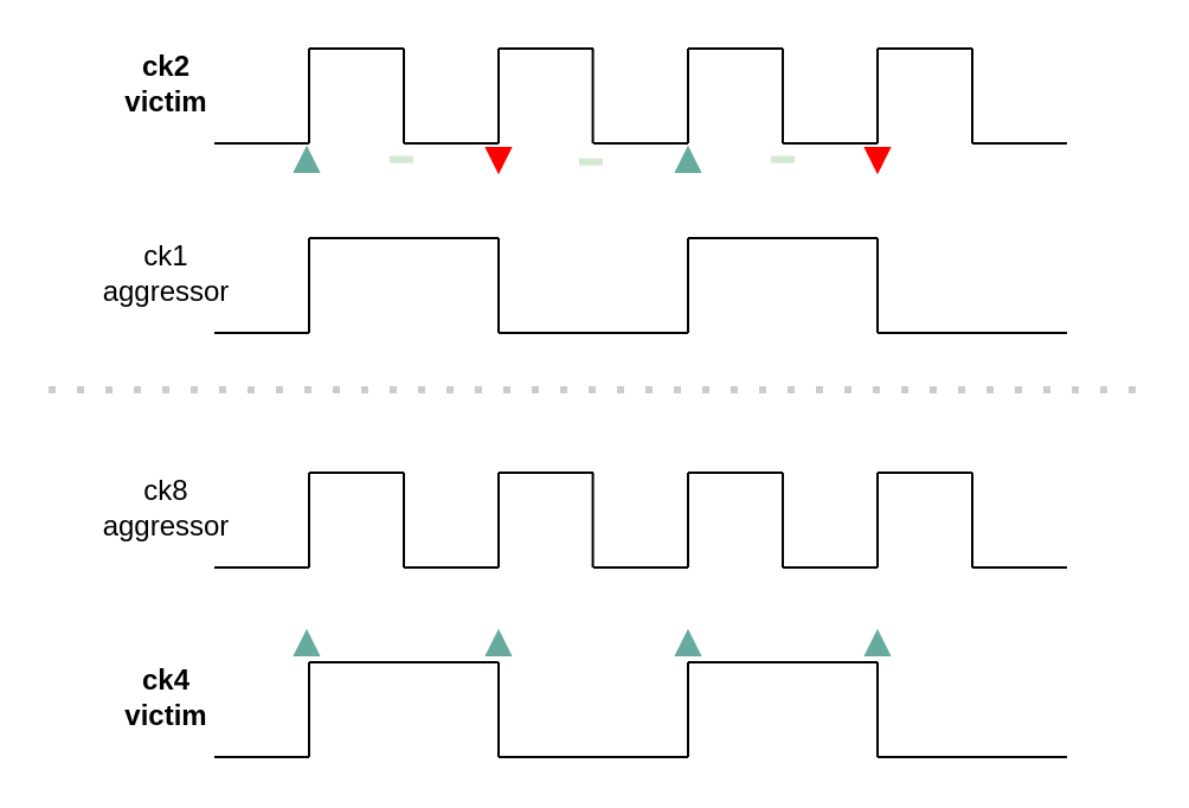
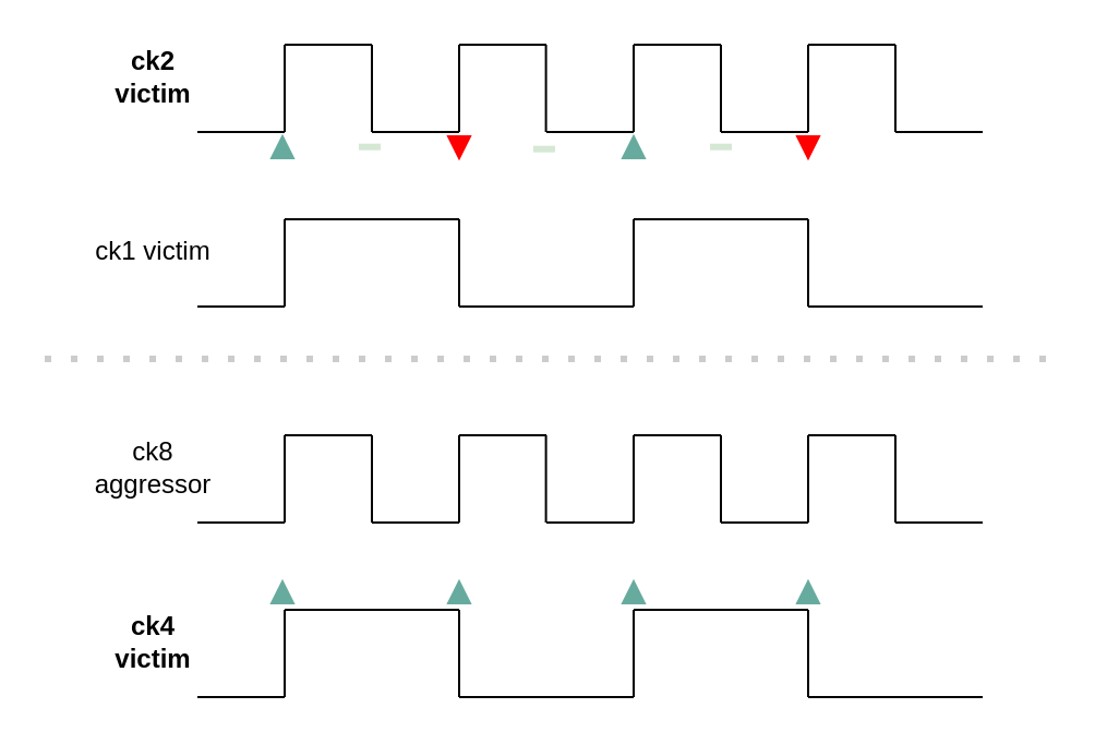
  <mxCell id="0" />
  <mxCell id="1" parent="0" />
  <mxCell id="2" value="" style="endArrow=none;html=1;rounded=0;" edge="1" parent="1"><mxGeometry width="50" height="50" relative="1" as="geometry"><mxPoint x="130" y="20" as="sourcePoint" /><mxPoint x="170" y="20" as="targetPoint" /></mxGeometry></mxCell>
  <mxCell id="3" value="" style="endArrow=none;html=1;rounded=0;" edge="1" parent="1"><mxGeometry width="50" height="50" relative="1" as="geometry"><mxPoint x="170" y="60" as="sourcePoint" /><mxPoint x="210" y="60" as="targetPoint" /></mxGeometry></mxCell>
  <mxCell id="4" value="" style="endArrow=none;html=1;rounded=0;" edge="1" parent="1"><mxGeometry width="50" height="50" relative="1" as="geometry"><mxPoint x="210" y="20" as="sourcePoint" /><mxPoint x="250" y="20" as="targetPoint" /></mxGeometry></mxCell>
  <mxCell id="5" value="" style="endArrow=none;html=1;rounded=0;" edge="1" parent="1"><mxGeometry width="50" height="50" relative="1" as="geometry"><mxPoint x="250" y="60" as="sourcePoint" /><mxPoint x="290" y="60" as="targetPoint" /></mxGeometry></mxCell>
  <mxCell id="6" value="" style="endArrow=none;html=1;rounded=0;" edge="1" parent="1"><mxGeometry width="50" height="50" relative="1" as="geometry"><mxPoint x="290" y="20" as="sourcePoint" /><mxPoint x="330" y="20" as="targetPoint" /></mxGeometry></mxCell>
  <mxCell id="7" value="" style="endArrow=none;html=1;rounded=0;" edge="1" parent="1"><mxGeometry width="50" height="50" relative="1" as="geometry"><mxPoint x="330" y="60" as="sourcePoint" /><mxPoint x="370" y="60" as="targetPoint" /></mxGeometry></mxCell>
  <mxCell id="8" value="" style="endArrow=none;html=1;rounded=0;" edge="1" parent="1"><mxGeometry width="50" height="50" relative="1" as="geometry"><mxPoint x="130" y="60" as="sourcePoint" /><mxPoint x="130" y="20" as="targetPoint" /></mxGeometry></mxCell>
  <mxCell id="9" value="" style="endArrow=none;html=1;rounded=0;" edge="1" parent="1"><mxGeometry width="50" height="50" relative="1" as="geometry"><mxPoint x="90" y="60" as="sourcePoint" /><mxPoint x="130" y="60" as="targetPoint" /></mxGeometry></mxCell>
  <mxCell id="10" value="" style="endArrow=none;html=1;rounded=0;" edge="1" parent="1"><mxGeometry width="50" height="50" relative="1" as="geometry"><mxPoint x="170" y="60" as="sourcePoint" /><mxPoint x="170" y="20" as="targetPoint" /></mxGeometry></mxCell>
  <mxCell id="11" value="" style="endArrow=none;html=1;rounded=0;" edge="1" parent="1"><mxGeometry width="50" height="50" relative="1" as="geometry"><mxPoint x="210" y="60" as="sourcePoint" /><mxPoint x="210" y="20" as="targetPoint" /></mxGeometry></mxCell>
  <mxCell id="12" value="" style="endArrow=none;html=1;rounded=0;" edge="1" parent="1"><mxGeometry width="50" height="50" relative="1" as="geometry"><mxPoint x="249.8" y="60" as="sourcePoint" /><mxPoint x="249.8" y="20" as="targetPoint" /></mxGeometry></mxCell>
  <mxCell id="13" value="" style="endArrow=none;html=1;rounded=0;" edge="1" parent="1"><mxGeometry width="50" height="50" relative="1" as="geometry"><mxPoint x="290" y="60" as="sourcePoint" /><mxPoint x="290" y="20" as="targetPoint" /></mxGeometry></mxCell>
  <mxCell id="14" value="" style="endArrow=none;html=1;rounded=0;" edge="1" parent="1"><mxGeometry width="50" height="50" relative="1" as="geometry"><mxPoint x="330" y="60" as="sourcePoint" /><mxPoint x="330" y="20" as="targetPoint" /></mxGeometry></mxCell>
  <mxCell id="15" value="" style="endArrow=none;html=1;rounded=0;" edge="1" parent="1"><mxGeometry width="50" height="50" relative="1" as="geometry"><mxPoint x="370" y="60" as="sourcePoint" /><mxPoint x="370" y="20" as="targetPoint" /></mxGeometry></mxCell>
  <mxCell id="16" value="" style="endArrow=none;html=1;rounded=0;" edge="1" parent="1"><mxGeometry width="50" height="50" relative="1" as="geometry"><mxPoint x="370" y="20" as="sourcePoint" /><mxPoint x="410" y="20" as="targetPoint" /></mxGeometry></mxCell>
  <mxCell id="17" value="" style="endArrow=none;html=1;rounded=0;" edge="1" parent="1"><mxGeometry width="50" height="50" relative="1" as="geometry"><mxPoint x="90" y="140" as="sourcePoint" /><mxPoint x="130" y="140" as="targetPoint" /></mxGeometry></mxCell>
  <mxCell id="18" value="" style="endArrow=none;html=1;rounded=0;" edge="1" parent="1"><mxGeometry width="50" height="50" relative="1" as="geometry"><mxPoint x="130" y="100" as="sourcePoint" /><mxPoint x="210" y="100" as="targetPoint" /></mxGeometry></mxCell>
  <mxCell id="19" value="" style="endArrow=none;html=1;rounded=0;" edge="1" parent="1"><mxGeometry width="50" height="50" relative="1" as="geometry"><mxPoint x="210" y="140" as="sourcePoint" /><mxPoint x="290" y="140" as="targetPoint" /></mxGeometry></mxCell>
  <mxCell id="20" value="" style="endArrow=none;html=1;rounded=0;" edge="1" parent="1"><mxGeometry width="50" height="50" relative="1" as="geometry"><mxPoint x="130" y="140" as="sourcePoint" /><mxPoint x="130" y="100" as="targetPoint" /></mxGeometry></mxCell>
  <mxCell id="21" value="" style="endArrow=none;html=1;rounded=0;" edge="1" parent="1"><mxGeometry width="50" height="50" relative="1" as="geometry"><mxPoint x="210" y="140" as="sourcePoint" /><mxPoint x="210" y="100" as="targetPoint" /></mxGeometry></mxCell>
  <mxCell id="22" value="" style="endArrow=none;html=1;rounded=0;" edge="1" parent="1"><mxGeometry width="50" height="50" relative="1" as="geometry"><mxPoint x="290" y="140" as="sourcePoint" /><mxPoint x="290" y="100" as="targetPoint" /></mxGeometry></mxCell>
  <mxCell id="23" value="" style="endArrow=none;html=1;rounded=0;" edge="1" parent="1"><mxGeometry width="50" height="50" relative="1" as="geometry"><mxPoint x="370" y="140" as="sourcePoint" /><mxPoint x="370" y="100" as="targetPoint" /></mxGeometry></mxCell>
  <mxCell id="24" value="" style="endArrow=none;html=1;rounded=0;" edge="1" parent="1"><mxGeometry width="50" height="50" relative="1" as="geometry"><mxPoint x="290" y="100" as="sourcePoint" /><mxPoint x="370" y="100" as="targetPoint" /></mxGeometry></mxCell>
  <mxCell id="25" value="" style="endArrow=none;html=1;rounded=0;" edge="1" parent="1"><mxGeometry width="50" height="50" relative="1" as="geometry"><mxPoint x="370" y="140" as="sourcePoint" /><mxPoint x="450" y="140" as="targetPoint" /></mxGeometry></mxCell>
  <mxCell id="26" value="" style="endArrow=none;html=1;rounded=0;" edge="1" parent="1"><mxGeometry width="50" height="50" relative="1" as="geometry"><mxPoint x="410" y="60" as="sourcePoint" /><mxPoint x="450" y="60" as="targetPoint" /></mxGeometry></mxCell>
  <mxCell id="27" value="" style="endArrow=none;html=1;rounded=0;" edge="1" parent="1"><mxGeometry width="50" height="50" relative="1" as="geometry"><mxPoint x="410" y="60" as="sourcePoint" /><mxPoint x="410" y="20" as="targetPoint" /></mxGeometry></mxCell>
  <mxCell id="28" value="&lt;b&gt;ck2 victim&lt;/b&gt;" style="text;html=1;align=center;verticalAlign=middle;whiteSpace=wrap;rounded=0;" vertex="1" parent="1"><mxGeometry x="40" y="20" width="60" height="30" as="geometry" /></mxCell>
- <mxCell id="29" value="ck1 aggressor" style="text;html=1;align=center;verticalAlign=middle;whiteSpace=wrap;rounded=0;" vertex="1" parent="1"><mxGeometry x="40" y="100" width="60" height="30" as="geometry" /></mxCell>
+ <mxCell id="29" value="ck1 victim" style="text;html=1;align=center;verticalAlign=middle;whiteSpace=wrap;rounded=0;" vertex="1" parent="1"><mxGeometry x="40" y="100" width="60" height="30" as="geometry" /></mxCell>
  <mxCell id="30" value="" style="triangle;whiteSpace=wrap;html=1;direction=north;fillColor=#67AB9F;strokeColor=#67AB9F;" vertex="1" parent="1"><mxGeometry x="124" y="62" width="10" height="10" as="geometry" /></mxCell>
  <mxCell id="31" value="" style="triangle;whiteSpace=wrap;html=1;direction=south;fillColor=#FF0000;strokeColor=#FF0000;" vertex="1" parent="1"><mxGeometry x="205" y="62" width="10" height="10" as="geometry" /></mxCell>
  <mxCell id="32" value="" style="endArrow=none;html=1;rounded=0;strokeWidth=3;strokeColor=#D5E8D4;" edge="1" parent="1"><mxGeometry width="50" height="50" relative="1" as="geometry"><mxPoint x="164" y="66.83" as="sourcePoint" /><mxPoint x="174" y="66.83" as="targetPoint" /></mxGeometry></mxCell>
  <mxCell id="33" value="" style="triangle;whiteSpace=wrap;html=1;direction=north;fillColor=#67AB9F;strokeColor=#67AB9F;" vertex="1" parent="1"><mxGeometry x="285" y="62" width="10" height="10" as="geometry" /></mxCell>
  <mxCell id="34" value="" style="triangle;whiteSpace=wrap;html=1;direction=south;fillColor=#FF0000;strokeColor=#FF0000;" vertex="1" parent="1"><mxGeometry x="365" y="62" width="10" height="10" as="geometry" /></mxCell>
  <mxCell id="35" value="" style="endArrow=none;html=1;rounded=0;strokeWidth=3;strokeColor=#D5E8D4;" edge="1" parent="1"><mxGeometry width="50" height="50" relative="1" as="geometry"><mxPoint x="325" y="66.83" as="sourcePoint" /><mxPoint x="335" y="66.83" as="targetPoint" /></mxGeometry></mxCell>
  <mxCell id="36" value="" style="endArrow=none;html=1;rounded=0;strokeWidth=3;strokeColor=#D5E8D4;" edge="1" parent="1"><mxGeometry width="50" height="50" relative="1" as="geometry"><mxPoint x="244" y="67.83" as="sourcePoint" /><mxPoint x="254" y="67.83" as="targetPoint" /></mxGeometry></mxCell>
  <mxCell id="37" value="" style="endArrow=none;html=1;rounded=0;" edge="1" parent="1"><mxGeometry width="50" height="50" relative="1" as="geometry"><mxPoint x="130" y="199" as="sourcePoint" /><mxPoint x="170" y="199" as="targetPoint" /></mxGeometry></mxCell>
  <mxCell id="38" value="" style="endArrow=none;html=1;rounded=0;" edge="1" parent="1"><mxGeometry width="50" height="50" relative="1" as="geometry"><mxPoint x="170" y="239" as="sourcePoint" /><mxPoint x="210" y="239" as="targetPoint" /></mxGeometry></mxCell>
  <mxCell id="39" value="" style="endArrow=none;html=1;rounded=0;" edge="1" parent="1"><mxGeometry width="50" height="50" relative="1" as="geometry"><mxPoint x="210" y="199" as="sourcePoint" /><mxPoint x="250" y="199" as="targetPoint" /></mxGeometry></mxCell>
  <mxCell id="40" value="" style="endArrow=none;html=1;rounded=0;" edge="1" parent="1"><mxGeometry width="50" height="50" relative="1" as="geometry"><mxPoint x="250" y="239" as="sourcePoint" /><mxPoint x="290" y="239" as="targetPoint" /></mxGeometry></mxCell>
  <mxCell id="41" value="" style="endArrow=none;html=1;rounded=0;" edge="1" parent="1"><mxGeometry width="50" height="50" relative="1" as="geometry"><mxPoint x="290" y="199" as="sourcePoint" /><mxPoint x="330" y="199" as="targetPoint" /></mxGeometry></mxCell>
  <mxCell id="42" value="" style="endArrow=none;html=1;rounded=0;" edge="1" parent="1"><mxGeometry width="50" height="50" relative="1" as="geometry"><mxPoint x="330" y="239" as="sourcePoint" /><mxPoint x="370" y="239" as="targetPoint" /></mxGeometry></mxCell>
  <mxCell id="43" value="" style="endArrow=none;html=1;rounded=0;" edge="1" parent="1"><mxGeometry width="50" height="50" relative="1" as="geometry"><mxPoint x="130" y="239" as="sourcePoint" /><mxPoint x="130" y="199" as="targetPoint" /></mxGeometry></mxCell>
  <mxCell id="44" value="" style="endArrow=none;html=1;rounded=0;" edge="1" parent="1"><mxGeometry width="50" height="50" relative="1" as="geometry"><mxPoint x="90" y="239" as="sourcePoint" /><mxPoint x="130" y="239" as="targetPoint" /></mxGeometry></mxCell>
  <mxCell id="45" value="" style="endArrow=none;html=1;rounded=0;" edge="1" parent="1"><mxGeometry width="50" height="50" relative="1" as="geometry"><mxPoint x="170" y="239" as="sourcePoint" /><mxPoint x="170" y="199" as="targetPoint" /></mxGeometry></mxCell>
  <mxCell id="46" value="" style="endArrow=none;html=1;rounded=0;" edge="1" parent="1"><mxGeometry width="50" height="50" relative="1" as="geometry"><mxPoint x="210" y="239" as="sourcePoint" /><mxPoint x="210" y="199" as="targetPoint" /></mxGeometry></mxCell>
  <mxCell id="47" value="" style="endArrow=none;html=1;rounded=0;" edge="1" parent="1"><mxGeometry width="50" height="50" relative="1" as="geometry"><mxPoint x="249.8" y="239" as="sourcePoint" /><mxPoint x="249.8" y="199" as="targetPoint" /></mxGeometry></mxCell>
  <mxCell id="48" value="" style="endArrow=none;html=1;rounded=0;" edge="1" parent="1"><mxGeometry width="50" height="50" relative="1" as="geometry"><mxPoint x="290" y="239" as="sourcePoint" /><mxPoint x="290" y="199" as="targetPoint" /></mxGeometry></mxCell>
  <mxCell id="49" value="" style="endArrow=none;html=1;rounded=0;" edge="1" parent="1"><mxGeometry width="50" height="50" relative="1" as="geometry"><mxPoint x="330" y="239" as="sourcePoint" /><mxPoint x="330" y="199" as="targetPoint" /></mxGeometry></mxCell>
  <mxCell id="50" value="" style="endArrow=none;html=1;rounded=0;" edge="1" parent="1"><mxGeometry width="50" height="50" relative="1" as="geometry"><mxPoint x="370" y="239" as="sourcePoint" /><mxPoint x="370" y="199" as="targetPoint" /></mxGeometry></mxCell>
  <mxCell id="51" value="" style="endArrow=none;html=1;rounded=0;" edge="1" parent="1"><mxGeometry width="50" height="50" relative="1" as="geometry"><mxPoint x="370" y="199" as="sourcePoint" /><mxPoint x="410" y="199" as="targetPoint" /></mxGeometry></mxCell>
  <mxCell id="52" value="" style="endArrow=none;html=1;rounded=0;" edge="1" parent="1"><mxGeometry width="50" height="50" relative="1" as="geometry"><mxPoint x="90" y="319" as="sourcePoint" /><mxPoint x="130" y="319" as="targetPoint" /></mxGeometry></mxCell>
  <mxCell id="53" value="" style="endArrow=none;html=1;rounded=0;" edge="1" parent="1"><mxGeometry width="50" height="50" relative="1" as="geometry"><mxPoint x="130" y="279" as="sourcePoint" /><mxPoint x="210" y="279" as="targetPoint" /></mxGeometry></mxCell>
  <mxCell id="54" value="" style="endArrow=none;html=1;rounded=0;" edge="1" parent="1"><mxGeometry width="50" height="50" relative="1" as="geometry"><mxPoint x="210" y="319" as="sourcePoint" /><mxPoint x="290" y="319" as="targetPoint" /></mxGeometry></mxCell>
  <mxCell id="55" value="" style="endArrow=none;html=1;rounded=0;" edge="1" parent="1"><mxGeometry width="50" height="50" relative="1" as="geometry"><mxPoint x="130" y="319" as="sourcePoint" /><mxPoint x="130" y="279" as="targetPoint" /></mxGeometry></mxCell>
  <mxCell id="56" value="" style="endArrow=none;html=1;rounded=0;" edge="1" parent="1"><mxGeometry width="50" height="50" relative="1" as="geometry"><mxPoint x="210" y="319" as="sourcePoint" /><mxPoint x="210" y="279" as="targetPoint" /></mxGeometry></mxCell>
  <mxCell id="57" value="" style="endArrow=none;html=1;rounded=0;" edge="1" parent="1"><mxGeometry width="50" height="50" relative="1" as="geometry"><mxPoint x="290" y="319" as="sourcePoint" /><mxPoint x="290" y="279" as="targetPoint" /></mxGeometry></mxCell>
  <mxCell id="58" value="" style="endArrow=none;html=1;rounded=0;" edge="1" parent="1"><mxGeometry width="50" height="50" relative="1" as="geometry"><mxPoint x="370" y="319" as="sourcePoint" /><mxPoint x="370" y="279" as="targetPoint" /></mxGeometry></mxCell>
  <mxCell id="59" value="" style="endArrow=none;html=1;rounded=0;" edge="1" parent="1"><mxGeometry width="50" height="50" relative="1" as="geometry"><mxPoint x="290" y="279" as="sourcePoint" /><mxPoint x="370" y="279" as="targetPoint" /></mxGeometry></mxCell>
  <mxCell id="60" value="" style="endArrow=none;html=1;rounded=0;" edge="1" parent="1"><mxGeometry width="50" height="50" relative="1" as="geometry"><mxPoint x="370" y="319" as="sourcePoint" /><mxPoint x="450" y="319" as="targetPoint" /></mxGeometry></mxCell>
  <mxCell id="61" value="" style="endArrow=none;html=1;rounded=0;" edge="1" parent="1"><mxGeometry width="50" height="50" relative="1" as="geometry"><mxPoint x="410" y="239" as="sourcePoint" /><mxPoint x="450" y="239" as="targetPoint" /></mxGeometry></mxCell>
  <mxCell id="62" value="" style="endArrow=none;html=1;rounded=0;" edge="1" parent="1"><mxGeometry width="50" height="50" relative="1" as="geometry"><mxPoint x="410" y="239" as="sourcePoint" /><mxPoint x="410" y="199" as="targetPoint" /></mxGeometry></mxCell>
  <mxCell id="63" value="&lt;div&gt;ck8&lt;/div&gt;&lt;div&gt;aggressor &lt;br&gt;&lt;/div&gt;" style="text;html=1;align=center;verticalAlign=middle;whiteSpace=wrap;rounded=0;" vertex="1" parent="1"><mxGeometry x="40" y="199" width="60" height="30" as="geometry" /></mxCell>
  <mxCell id="64" value="&lt;b&gt;ck4 victim&lt;/b&gt;" style="text;html=1;align=center;verticalAlign=middle;whiteSpace=wrap;rounded=0;" vertex="1" parent="1"><mxGeometry x="40" y="279" width="60" height="30" as="geometry" /></mxCell>
  <mxCell id="65" value="" style="triangle;whiteSpace=wrap;html=1;direction=north;fillColor=#67AB9F;strokeColor=#67AB9F;" vertex="1" parent="1"><mxGeometry x="124" y="266" width="10" height="10" as="geometry" /></mxCell>
  <mxCell id="66" value="" style="triangle;whiteSpace=wrap;html=1;direction=north;fillColor=#67AB9F;strokeColor=#67AB9F;" vertex="1" parent="1"><mxGeometry x="285" y="266" width="10" height="10" as="geometry" /></mxCell>
  <mxCell id="67" value="" style="triangle;whiteSpace=wrap;html=1;direction=north;fillColor=#67AB9F;strokeColor=#67AB9F;" vertex="1" parent="1"><mxGeometry x="205" y="266" width="10" height="10" as="geometry" /></mxCell>
  <mxCell id="68" value="" style="triangle;whiteSpace=wrap;html=1;direction=north;fillColor=#67AB9F;strokeColor=#67AB9F;" vertex="1" parent="1"><mxGeometry x="365" y="266" width="10" height="10" as="geometry" /></mxCell>
  <mxCell id="69" value="" style="endArrow=none;dashed=1;html=1;dashPattern=1 3;strokeWidth=3;rounded=0;strokeColor=#CCCCCC;" edge="1" parent="1"><mxGeometry width="50" height="50" relative="1" as="geometry"><mxPoint x="20" y="164" as="sourcePoint" /><mxPoint x="480" y="164" as="targetPoint" /></mxGeometry></mxCell>
